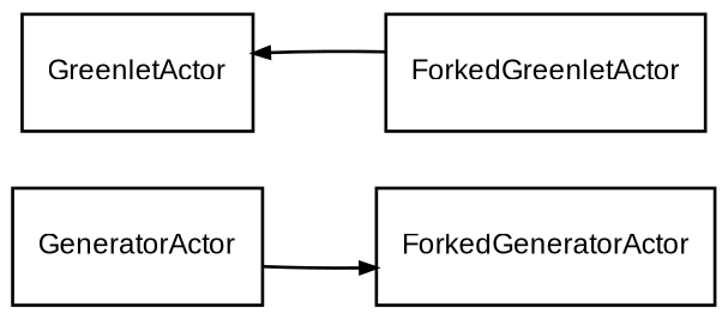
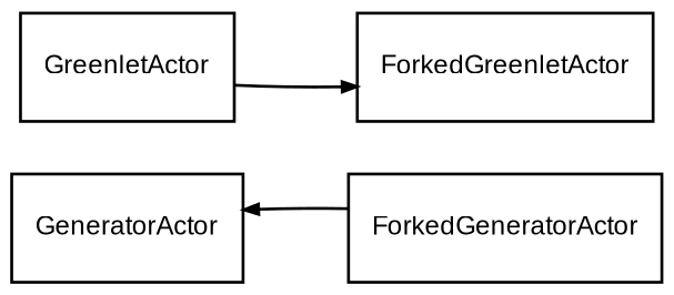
  digraph {
    rankdir=LR
    node [fontname=Arial fontsize=9 shape=record]
    edge [arrowsize=0.5 fontname=Arial fontsize=9]
    GeneratorActor
    ForkedGeneratorActor
    GreenletActor
    ForkedGreenletActor
-   GeneratorActor -> ForkedGeneratorActor
-   ForkedGreenletActor -> GreenletActor
+   ForkedGeneratorActor -> GeneratorActor
+   GreenletActor -> ForkedGreenletActor
  }
